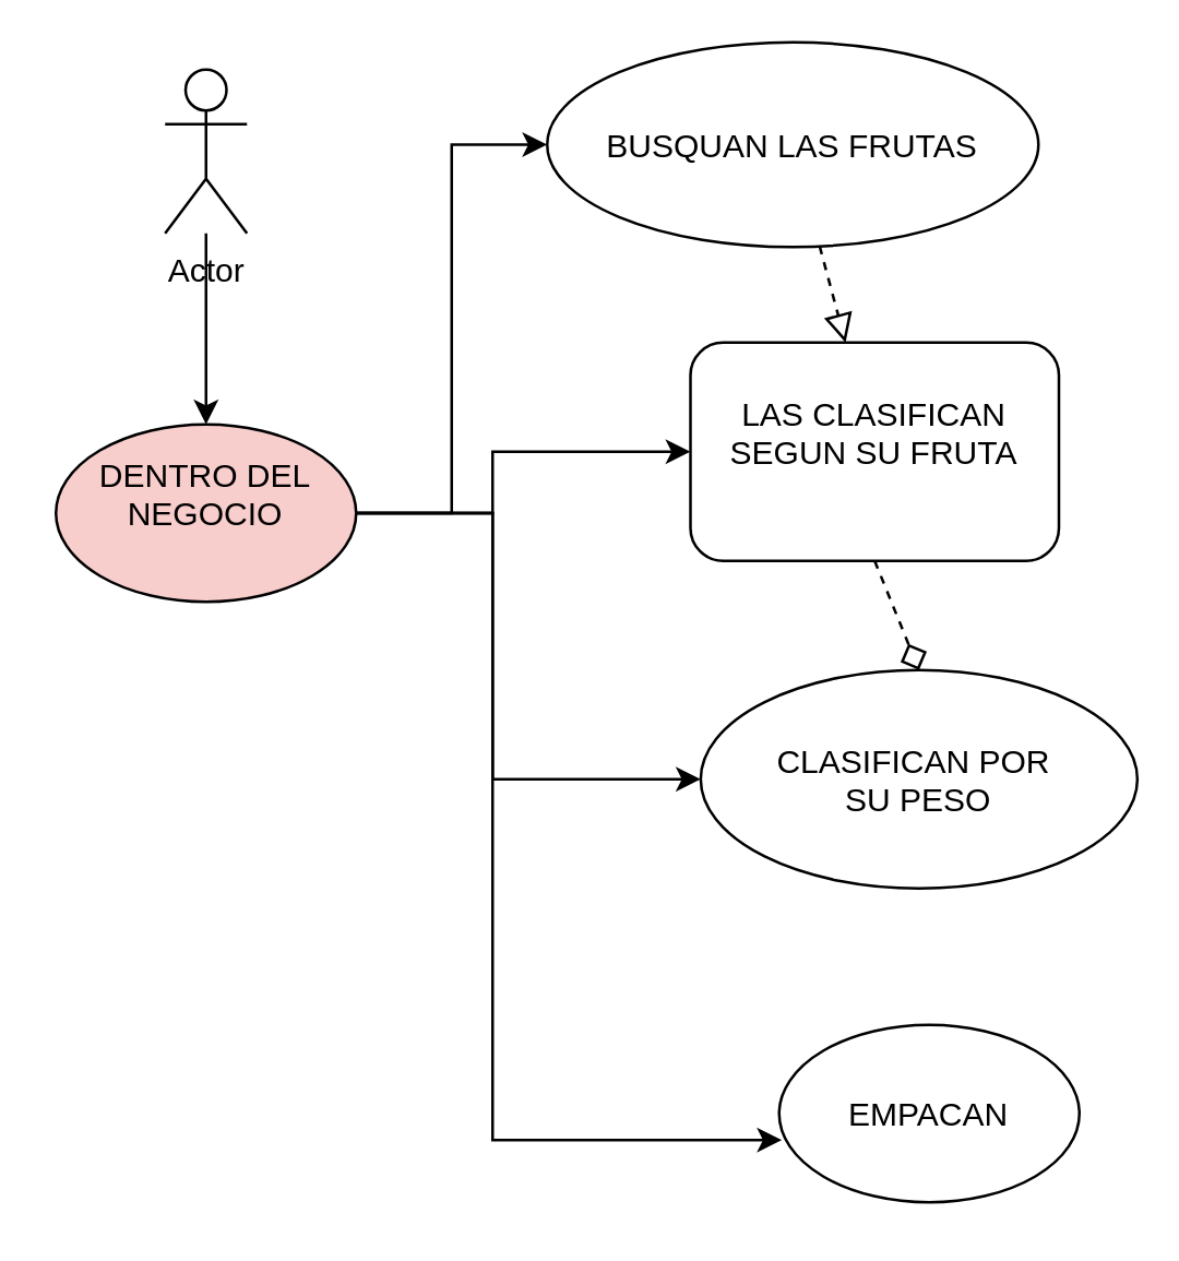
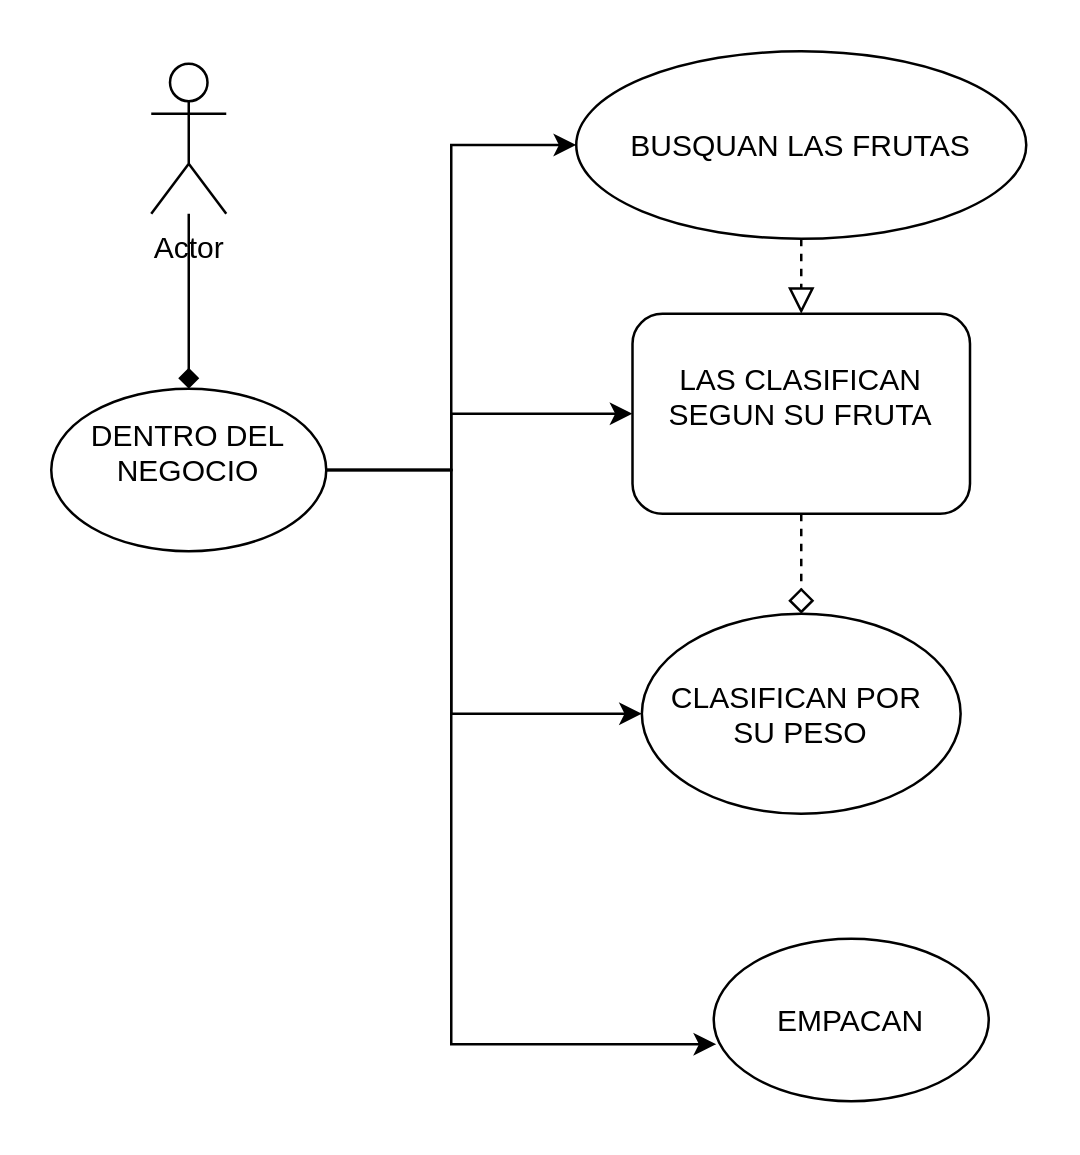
  <mxCell id="0" />
  <mxCell id="1" parent="0" />
- <mxCell id="2" value="" style="edgeStyle=orthogonalEdgeStyle;rounded=0;orthogonalLoop=1;jettySize=auto;html=1;" parent="1" source="3" target="8" edge="1"><mxGeometry relative="1" as="geometry" /></mxCell>
+ <mxCell id="2" value="" style="edgeStyle=orthogonalEdgeStyle;rounded=0;orthogonalLoop=1;jettySize=auto;html=1;endArrow=diamond;" parent="1" source="3" target="8" edge="1"><mxGeometry relative="1" as="geometry" /></mxCell>
  <mxCell id="3" value="Actor" style="shape=umlActor;verticalLabelPosition=bottom;verticalAlign=top;html=1;" parent="1" vertex="1"><mxGeometry x="60" y="25" width="30" height="60" as="geometry" /></mxCell>
  <mxCell id="4" style="edgeStyle=orthogonalEdgeStyle;rounded=0;orthogonalLoop=1;jettySize=auto;html=1;entryX=0;entryY=0.5;entryDx=0;entryDy=0;" parent="1" source="8" target="9" edge="1"><mxGeometry relative="1" as="geometry" /></mxCell>
  <mxCell id="5" style="edgeStyle=orthogonalEdgeStyle;rounded=0;orthogonalLoop=1;jettySize=auto;html=1;" parent="1" source="8" target="10" edge="1"><mxGeometry relative="1" as="geometry"><Array as="points"><mxPoint x="180" y="188" /><mxPoint x="180" y="165" /></Array></mxGeometry></mxCell>
  <mxCell id="6" style="edgeStyle=orthogonalEdgeStyle;rounded=0;orthogonalLoop=1;jettySize=auto;html=1;entryX=0.009;entryY=0.649;entryDx=0;entryDy=0;entryPerimeter=0;" parent="1" source="8" target="12" edge="1"><mxGeometry relative="1" as="geometry"><Array as="points"><mxPoint x="180" y="188" /><mxPoint x="180" y="417" /></Array></mxGeometry></mxCell>
  <mxCell id="7" style="edgeStyle=orthogonalEdgeStyle;rounded=0;orthogonalLoop=1;jettySize=auto;html=1;entryX=0;entryY=0.5;entryDx=0;entryDy=0;" parent="1" source="8" target="11" edge="1"><mxGeometry relative="1" as="geometry"><Array as="points"><mxPoint x="180" y="188" /><mxPoint x="180" y="285" /></Array></mxGeometry></mxCell>
- <mxCell id="8" value="DENTRO DEL&#10;NEGOCIO&#10;" style="ellipse;fillColor=#f8cecc;" parent="1" vertex="1"><mxGeometry x="20" y="155" width="110" height="65" as="geometry" /></mxCell>
- <mxCell id="9" value="BUSQUAN LAS FRUTAS" style="ellipse;" parent="1" vertex="1"><mxGeometry x="200" y="15" width="180" height="75" as="geometry" /></mxCell>
+ <mxCell id="8" value="DENTRO DEL&#10;NEGOCIO&#10;" style="ellipse;" parent="1" vertex="1"><mxGeometry x="20" y="155" width="110" height="65" as="geometry" /></mxCell>
+ <mxCell id="9" value="BUSQUAN LAS FRUTAS" style="ellipse;" parent="1" vertex="1"><mxGeometry x="230" y="20" width="180" height="75" as="geometry" /></mxCell>
  <mxCell id="10" value="LAS CLASIFICAN&#10;SEGUN SU FRUTA&#10;" style="rounded=1;" parent="1" vertex="1"><mxGeometry x="252.5" y="125" width="135" height="80" as="geometry" /></mxCell>
- <mxCell id="11" value="CLASIFICAN POR &#10;SU PESO" style="ellipse;" parent="1" vertex="1"><mxGeometry x="256.25" y="245" width="160" height="80" as="geometry" /></mxCell>
+ <mxCell id="11" value="CLASIFICAN POR &#10;SU PESO" style="ellipse;" parent="1" vertex="1"><mxGeometry x="256.25" y="245" width="127.5" height="80" as="geometry" /></mxCell>
  <mxCell id="12" value="EMPACAN" style="ellipse;" parent="1" vertex="1"><mxGeometry x="285" y="375" width="110" height="65" as="geometry" /></mxCell>
  <mxCell id="13" value="" style="endArrow=block;startArrow=none;endFill=0;startFill=0;endSize=8;html=1;verticalAlign=bottom;dashed=1;labelBackgroundColor=none;" parent="1" source="9" target="10" edge="1"><mxGeometry width="160" relative="1" as="geometry"><mxPoint x="320" y="105" as="sourcePoint" /><mxPoint x="430" y="175" as="targetPoint" /></mxGeometry></mxCell>
  <mxCell id="14" value="" style="endArrow=diamond;startArrow=none;endFill=0;startFill=0;endSize=8;html=1;verticalAlign=bottom;dashed=1;labelBackgroundColor=none;entryX=0.5;entryY=0;entryDx=0;entryDy=0;exitX=0.5;exitY=1;exitDx=0;exitDy=0;" parent="1" source="10" target="11" edge="1"><mxGeometry width="160" relative="1" as="geometry"><mxPoint x="430" y="245" as="sourcePoint" /><mxPoint x="330" y="135" as="targetPoint" /></mxGeometry></mxCell>
